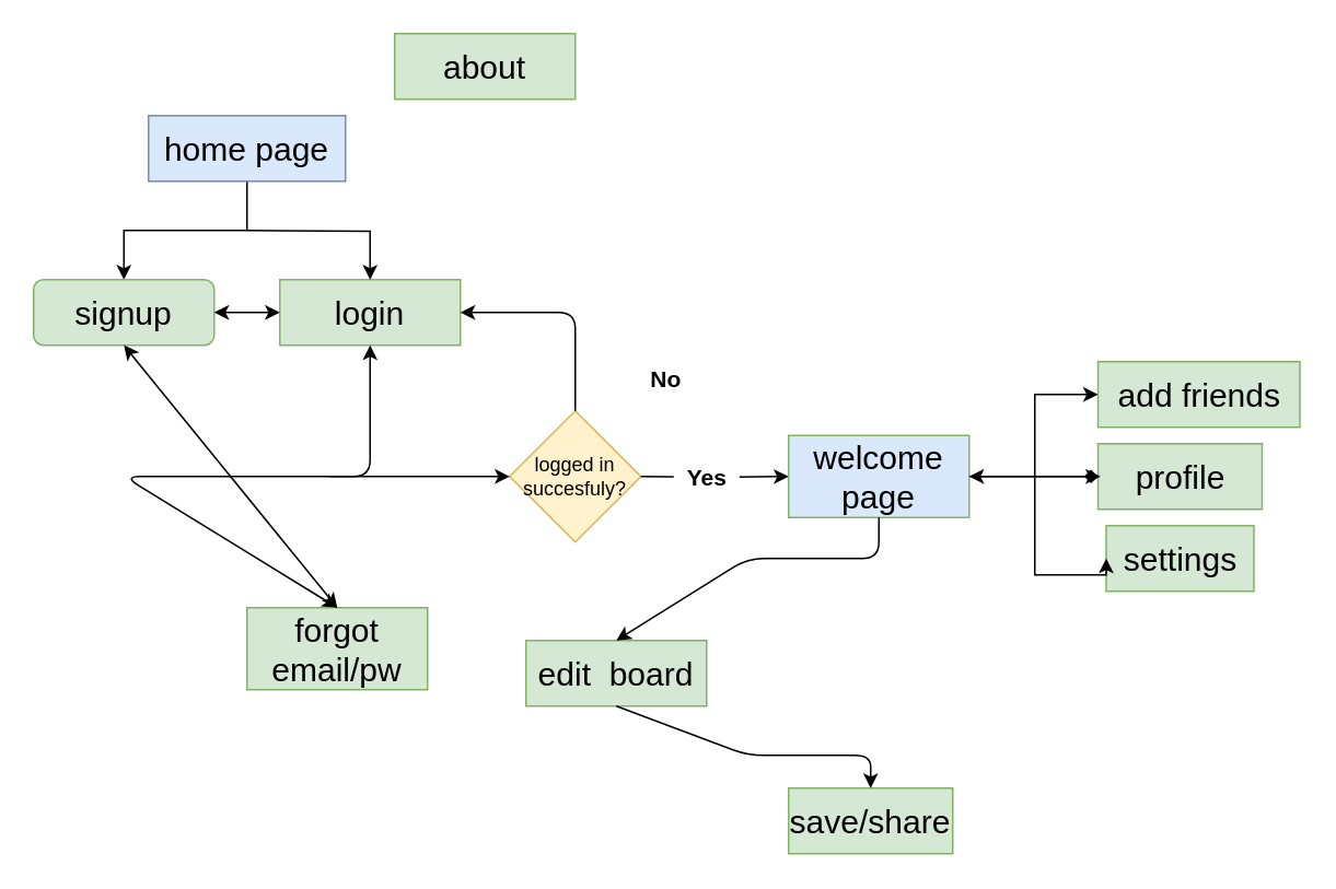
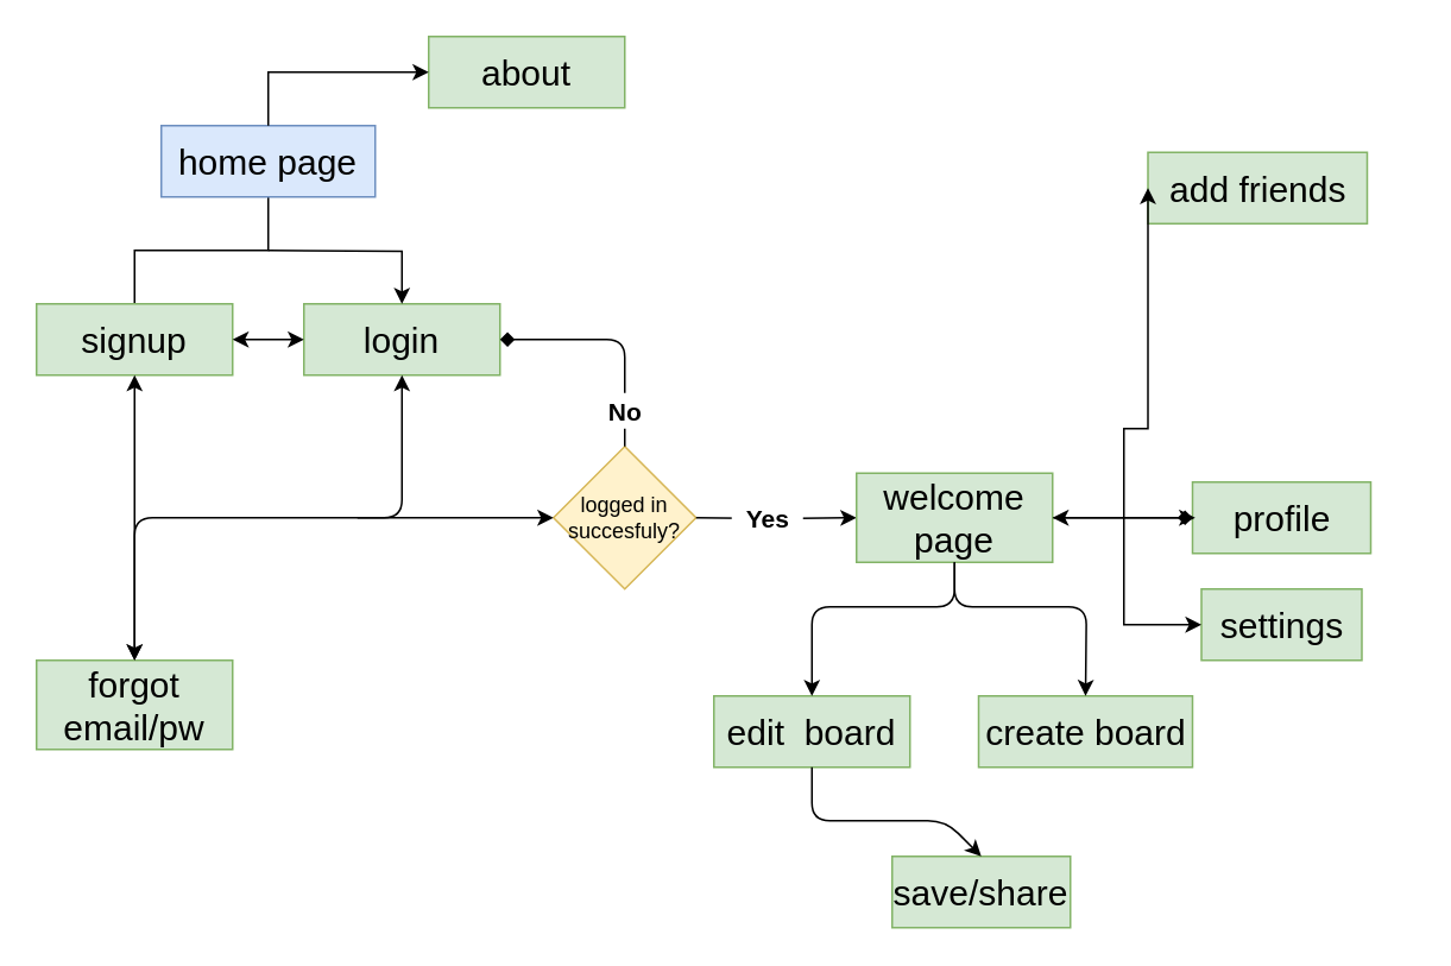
  <mxCell id="0" />
  <mxCell id="1" parent="0" />
  <mxCell id="2" value="&lt;font style=&quot;font-size: 20px&quot;&gt;login&lt;/font&gt;" style="rounded=0;whiteSpace=wrap;html=1;fillColor=#d5e8d4;strokeColor=#82b366;" parent="1" vertex="1"><mxGeometry x="170" y="170" width="110" height="40" as="geometry" /></mxCell>
- <mxCell id="4" style="edgeStyle=orthogonalEdgeStyle;rounded=0;orthogonalLoop=1;jettySize=auto;html=1;exitX=0.5;exitY=1;exitDx=0;exitDy=0;entryX=0.5;entryY=0;entryDx=0;entryDy=0;" edge="1" parent="1" source="5" target="10"><mxGeometry relative="1" as="geometry"><mxPoint x="140" y="160" as="targetPoint" /></mxGeometry></mxCell>
+ <mxCell id="3" value="&lt;span style=&quot;font-size: 20px&quot;&gt;create board&lt;/span&gt;" style="rounded=0;whiteSpace=wrap;html=1;fillColor=#d5e8d4;strokeColor=#82b366;" parent="1" vertex="1"><mxGeometry x="548.5" y="390" width="120" height="40" as="geometry" /></mxCell>
+ <mxCell id="4" style="edgeStyle=orthogonalEdgeStyle;rounded=0;orthogonalLoop=1;jettySize=auto;html=1;exitX=0.5;exitY=1;exitDx=0;exitDy=0;entryX=0.5;entryY=0;entryDx=0;entryDy=0;endArrow=none;" edge="1" parent="1" source="5" target="10"><mxGeometry relative="1" as="geometry"><mxPoint x="140" y="160" as="targetPoint" /></mxGeometry></mxCell>
  <mxCell id="5" value="&lt;span style=&quot;font-size: 20px&quot;&gt;home page&lt;/span&gt;" style="rounded=0;whiteSpace=wrap;html=1;fillColor=#dae8fc;strokeColor=#6c8ebf;" parent="1" vertex="1"><mxGeometry x="90" y="70" width="120" height="40" as="geometry" /></mxCell>
  <mxCell id="6" value="logged in succesfuly?" style="rhombus;whiteSpace=wrap;html=1;fillColor=#fff2cc;strokeColor=#d6b656;" parent="1" vertex="1"><mxGeometry x="310" y="250" width="80" height="80" as="geometry" /></mxCell>
  <mxCell id="7" value="&lt;span style=&quot;font-size: 20px&quot;&gt;profile&lt;/span&gt;" style="rounded=0;whiteSpace=wrap;html=1;fillColor=#d5e8d4;strokeColor=#82b366;align=center;" parent="1" vertex="1"><mxGeometry x="668.5" y="270" width="100" height="40" as="geometry" /></mxCell>
- <mxCell id="8" value="&lt;font style=&quot;font-size: 20px&quot;&gt;settings&lt;/font&gt;" style="rounded=0;whiteSpace=wrap;html=1;fillColor=#d5e8d4;strokeColor=#82b366;" vertex="1" parent="1"><mxGeometry x="673.5" y="320" width="90" height="40" as="geometry" /></mxCell>
- <mxCell id="9" value="&lt;font style=&quot;font-size: 20px&quot;&gt;forgot email/pw&lt;/font&gt;" style="rounded=0;whiteSpace=wrap;html=1;fillColor=#d5e8d4;strokeColor=#82b366;" vertex="1" parent="1"><mxGeometry x="150" y="370" width="110" height="50" as="geometry" /></mxCell>
- <mxCell id="10" value="&lt;font style=&quot;font-size: 20px&quot;&gt;signup&lt;/font&gt;" style="whiteSpace=wrap;html=1;fillColor=#d5e8d4;strokeColor=#82b366;rounded=1;" vertex="1" parent="1"><mxGeometry x="20" y="170" width="110" height="40" as="geometry" /></mxCell>
+ <mxCell id="8" value="&lt;font style=&quot;font-size: 20px&quot;&gt;settings&lt;/font&gt;" style="rounded=0;whiteSpace=wrap;html=1;fillColor=#d5e8d4;strokeColor=#82b366;" vertex="1" parent="1"><mxGeometry x="673.5" y="330" width="90" height="40" as="geometry" /></mxCell>
+ <mxCell id="9" value="&lt;font style=&quot;font-size: 20px&quot;&gt;forgot email/pw&lt;/font&gt;" style="rounded=0;whiteSpace=wrap;html=1;fillColor=#d5e8d4;strokeColor=#82b366;" vertex="1" parent="1"><mxGeometry x="20" y="370" width="110" height="50" as="geometry" /></mxCell>
+ <mxCell id="10" value="&lt;font style=&quot;font-size: 20px&quot;&gt;signup&lt;/font&gt;" style="rounded=0;whiteSpace=wrap;html=1;fillColor=#d5e8d4;strokeColor=#82b366;" vertex="1" parent="1"><mxGeometry x="20" y="170" width="110" height="40" as="geometry" /></mxCell>
  <mxCell id="11" value="&lt;font style=&quot;font-size: 20px&quot;&gt;about&lt;/font&gt;" style="rounded=0;whiteSpace=wrap;html=1;fillColor=#d5e8d4;strokeColor=#82b366;" vertex="1" parent="1"><mxGeometry x="240" y="20" width="110" height="40" as="geometry" /></mxCell>
- <mxCell id="12" value="&lt;span style=&quot;font-size: 20px&quot;&gt;edit&amp;nbsp; board&lt;/span&gt;" style="rounded=0;whiteSpace=wrap;html=1;fillColor=#d5e8d4;strokeColor=#82b366;" vertex="1" parent="1"><mxGeometry x="320" y="390" width="110" height="40" as="geometry" /></mxCell>
- <mxCell id="13" value="&lt;span style=&quot;font-size: 20px&quot;&gt;save/share&lt;/span&gt;" style="rounded=0;whiteSpace=wrap;html=1;fillColor=#d5e8d4;strokeColor=#82b366;" vertex="1" parent="1"><mxGeometry x="480" y="480" width="100" height="40" as="geometry" /></mxCell>
- <mxCell id="14" value="&lt;span style=&quot;font-size: 20px&quot;&gt;add friends&lt;/span&gt;" style="rounded=0;whiteSpace=wrap;html=1;fillColor=#d5e8d4;strokeColor=#82b366;align=center;" vertex="1" parent="1"><mxGeometry x="668.5" y="220" width="123" height="40" as="geometry" /></mxCell>
+ <mxCell id="12" value="&lt;span style=&quot;font-size: 20px&quot;&gt;edit&amp;nbsp; board&lt;/span&gt;" style="rounded=0;whiteSpace=wrap;html=1;fillColor=#d5e8d4;strokeColor=#82b366;" vertex="1" parent="1"><mxGeometry x="400" y="390" width="110" height="40" as="geometry" /></mxCell>
+ <mxCell id="13" value="&lt;span style=&quot;font-size: 20px&quot;&gt;save/share&lt;/span&gt;" style="rounded=0;whiteSpace=wrap;html=1;fillColor=#d5e8d4;strokeColor=#82b366;" vertex="1" parent="1"><mxGeometry x="500" y="480" width="100" height="40" as="geometry" /></mxCell>
+ <mxCell id="14" value="&lt;span style=&quot;font-size: 20px&quot;&gt;add friends&lt;/span&gt;" style="rounded=0;whiteSpace=wrap;html=1;fillColor=#d5e8d4;strokeColor=#82b366;align=center;" vertex="1" parent="1"><mxGeometry x="643.5" y="85" width="123" height="40" as="geometry" /></mxCell>
  <mxCell id="15" style="edgeStyle=orthogonalEdgeStyle;rounded=0;orthogonalLoop=1;jettySize=auto;html=1;entryX=0.5;entryY=0;entryDx=0;entryDy=0;" edge="1" parent="1" target="2"><mxGeometry relative="1" as="geometry"><mxPoint x="150" y="140" as="sourcePoint" /><mxPoint x="90" y="180" as="targetPoint" /></mxGeometry></mxCell>
+ <mxCell id="16" style="edgeStyle=orthogonalEdgeStyle;rounded=0;orthogonalLoop=1;jettySize=auto;html=1;exitX=0.5;exitY=0;exitDx=0;exitDy=0;entryX=0;entryY=0.5;entryDx=0;entryDy=0;" edge="1" parent="1" source="5" target="11"><mxGeometry relative="1" as="geometry"><mxPoint x="160" y="120" as="sourcePoint" /><mxPoint x="90" y="180" as="targetPoint" /></mxGeometry></mxCell>
  <mxCell id="17" value="" style="endArrow=classic;startArrow=classic;html=1;entryX=0;entryY=0.5;entryDx=0;entryDy=0;exitX=1;exitY=0.5;exitDx=0;exitDy=0;" edge="1" parent="1" source="10" target="2"><mxGeometry width="50" height="50" relative="1" as="geometry"><mxPoint x="20" y="560" as="sourcePoint" /><mxPoint x="70" y="510" as="targetPoint" /></mxGeometry></mxCell>
  <mxCell id="18" value="" style="endArrow=classic;startArrow=classic;html=1;entryX=0.5;entryY=1;entryDx=0;entryDy=0;exitX=0.5;exitY=0;exitDx=0;exitDy=0;" edge="1" parent="1" source="9" target="2"><mxGeometry width="50" height="50" relative="1" as="geometry"><mxPoint x="140" y="200" as="sourcePoint" /><mxPoint x="180" y="200" as="targetPoint" /><Array as="points"><mxPoint x="75" y="290" /><mxPoint x="225" y="290" /></Array></mxGeometry></mxCell>
  <mxCell id="19" value="" style="endArrow=classic;startArrow=classic;html=1;entryX=0.5;entryY=0;entryDx=0;entryDy=0;exitX=0.5;exitY=1;exitDx=0;exitDy=0;" edge="1" parent="1" source="10" target="9"><mxGeometry width="50" height="50" relative="1" as="geometry"><mxPoint x="150" y="210" as="sourcePoint" /><mxPoint x="190" y="210" as="targetPoint" /></mxGeometry></mxCell>
  <mxCell id="20" value="" style="endArrow=classic;html=1;" edge="1" parent="1"><mxGeometry width="50" height="50" relative="1" as="geometry"><mxPoint x="200" y="290" as="sourcePoint" /><mxPoint x="310" y="290" as="targetPoint" /></mxGeometry></mxCell>
- <mxCell id="21" value="" style="endArrow=classic;html=1;exitX=0.5;exitY=0;exitDx=0;exitDy=0;entryX=1;entryY=0.5;entryDx=0;entryDy=0;" edge="1" parent="1" source="6" target="2"><mxGeometry width="50" height="50" relative="1" as="geometry"><mxPoint x="20" y="560" as="sourcePoint" /><mxPoint x="70" y="510" as="targetPoint" /><Array as="points"><mxPoint x="350" y="190" /></Array></mxGeometry></mxCell>
- <mxCell id="22" value="&lt;font style=&quot;font-size: 14px&quot;&gt;&lt;b&gt;No&lt;/b&gt;&lt;/font&gt;" style="text;html=1;resizable=0;points=[];autosize=1;align=center;verticalAlign=top;spacingTop=-4;fillColor=#ffffff;" vertex="1" parent="1"><mxGeometry x="390" y="220" width="30" height="20" as="geometry" /></mxCell>
+ <mxCell id="21" value="" style="endArrow=diamond;html=1;exitX=0.5;exitY=0;exitDx=0;exitDy=0;entryX=1;entryY=0.5;entryDx=0;entryDy=0;" edge="1" parent="1" source="6" target="2"><mxGeometry width="50" height="50" relative="1" as="geometry"><mxPoint x="20" y="560" as="sourcePoint" /><mxPoint x="70" y="510" as="targetPoint" /><Array as="points"><mxPoint x="350" y="190" /></Array></mxGeometry></mxCell>
+ <mxCell id="22" value="&lt;font style=&quot;font-size: 14px&quot;&gt;&lt;b&gt;No&lt;/b&gt;&lt;/font&gt;" style="text;html=1;resizable=0;points=[];autosize=1;align=center;verticalAlign=top;spacingTop=-4;fillColor=#ffffff;" vertex="1" parent="1"><mxGeometry x="335" y="220" width="30" height="20" as="geometry" /></mxCell>
  <mxCell id="23" style="edgeStyle=orthogonalEdgeStyle;rounded=0;orthogonalLoop=1;jettySize=auto;html=1;exitX=0.5;exitY=0;exitDx=0;exitDy=0;entryX=0;entryY=0.5;entryDx=0;entryDy=0;" edge="1" parent="1" target="26"><mxGeometry relative="1" as="geometry"><mxPoint x="390" y="290" as="sourcePoint" /><mxPoint x="480" y="290" as="targetPoint" /></mxGeometry></mxCell>
  <mxCell id="24" value="&lt;font style=&quot;font-size: 14px&quot;&gt;&lt;b&gt;Yes&lt;/b&gt;&lt;/font&gt;" style="text;html=1;resizable=0;points=[];autosize=1;align=center;verticalAlign=top;spacingTop=-4;fillColor=#ffffff;" vertex="1" parent="1"><mxGeometry x="410" y="280" width="40" height="20" as="geometry" /></mxCell>
  <mxCell id="25" value="" style="edgeStyle=orthogonalEdgeStyle;rounded=0;orthogonalLoop=1;jettySize=auto;html=1;exitX=1;exitY=0.5;exitDx=0;exitDy=0;" edge="1" parent="1" source="26"><mxGeometry relative="1" as="geometry"><mxPoint x="670" y="290" as="targetPoint" /></mxGeometry></mxCell>
- <mxCell id="26" value="&lt;span style=&quot;font-size: 20px&quot;&gt;welcome&lt;br&gt;page&lt;br&gt;&lt;/span&gt;" style="rounded=0;whiteSpace=wrap;html=1;fillColor=#dae8fc;strokeColor=#82b366;align=center;" vertex="1" parent="1"><mxGeometry x="480" y="265" width="110" height="50" as="geometry" /></mxCell>
+ <mxCell id="26" value="&lt;span style=&quot;font-size: 20px&quot;&gt;welcome&lt;br&gt;page&lt;br&gt;&lt;/span&gt;" style="rounded=0;whiteSpace=wrap;html=1;fillColor=#d5e8d4;strokeColor=#82b366;align=center;" vertex="1" parent="1"><mxGeometry x="480" y="265" width="110" height="50" as="geometry" /></mxCell>
  <mxCell id="27" value="" style="edgeStyle=orthogonalEdgeStyle;rounded=0;orthogonalLoop=1;jettySize=auto;html=1;entryX=0;entryY=0.5;entryDx=0;entryDy=0;" edge="1" parent="1" target="14"><mxGeometry relative="1" as="geometry"><mxPoint x="630" y="290" as="sourcePoint" /><mxPoint x="610" y="190" as="targetPoint" /><Array as="points"><mxPoint x="630" y="240" /></Array></mxGeometry></mxCell>
  <mxCell id="28" value="" style="edgeStyle=orthogonalEdgeStyle;rounded=0;orthogonalLoop=1;jettySize=auto;html=1;entryX=0;entryY=0.5;entryDx=0;entryDy=0;" edge="1" parent="1" target="8"><mxGeometry relative="1" as="geometry"><mxPoint x="630" y="290" as="sourcePoint" /><mxPoint x="679" y="380" as="targetPoint" /><Array as="points"><mxPoint x="630" y="350" /></Array></mxGeometry></mxCell>
  <mxCell id="29" value="" style="endArrow=diamond;startArrow=classic;html=1;entryX=0;entryY=0.5;entryDx=0;entryDy=0;exitX=1;exitY=0.5;exitDx=0;exitDy=0;" edge="1" parent="1" source="26" target="7"><mxGeometry width="50" height="50" relative="1" as="geometry"><mxPoint x="590" y="290" as="sourcePoint" /><mxPoint x="345" y="450" as="targetPoint" /></mxGeometry></mxCell>
  <mxCell id="30" value="" style="endArrow=classic;html=1;entryX=0.5;entryY=0;entryDx=0;entryDy=0;exitX=0.5;exitY=1;exitDx=0;exitDy=0;" edge="1" parent="1" source="26" target="12"><mxGeometry width="50" height="50" relative="1" as="geometry"><mxPoint x="520" y="350" as="sourcePoint" /><mxPoint x="140" y="540" as="targetPoint" /><Array as="points"><mxPoint x="535" y="340" /><mxPoint x="455" y="340" /></Array></mxGeometry></mxCell>
+ <mxCell id="31" value="" style="endArrow=classic;html=1;entryX=0.5;entryY=0;entryDx=0;entryDy=0;exitX=0.5;exitY=1;exitDx=0;exitDy=0;" edge="1" parent="1" source="26" target="3"><mxGeometry width="50" height="50" relative="1" as="geometry"><mxPoint x="545" y="325" as="sourcePoint" /><mxPoint x="465" y="400" as="targetPoint" /><Array as="points"><mxPoint x="535" y="340" /><mxPoint x="609" y="340" /></Array></mxGeometry></mxCell>
  <mxCell id="32" value="" style="endArrow=classic;html=1;entryX=0.5;entryY=0;entryDx=0;entryDy=0;exitX=0.5;exitY=1;exitDx=0;exitDy=0;" edge="1" parent="1" source="12" target="13"><mxGeometry width="50" height="50" relative="1" as="geometry"><mxPoint x="90" y="590" as="sourcePoint" /><mxPoint x="140" y="540" as="targetPoint" /><Array as="points"><mxPoint x="455" y="460" /><mxPoint x="530" y="460" /></Array></mxGeometry></mxCell>
